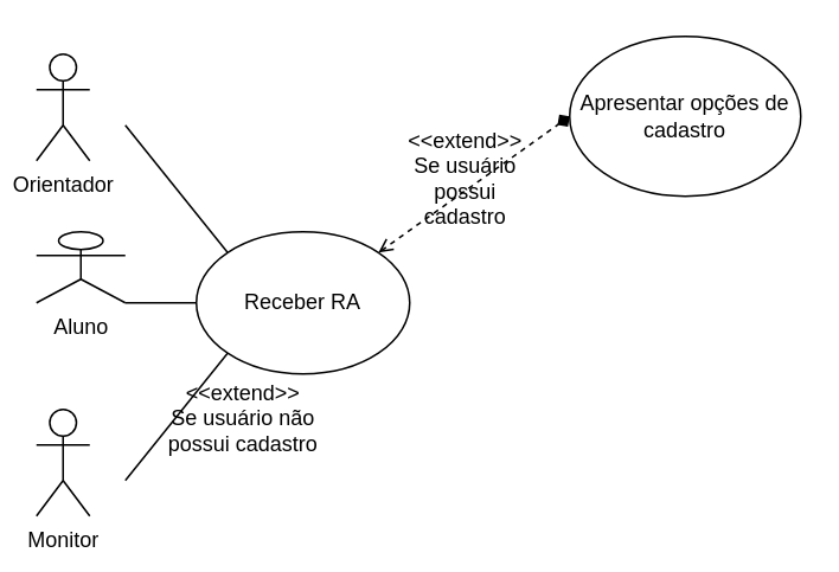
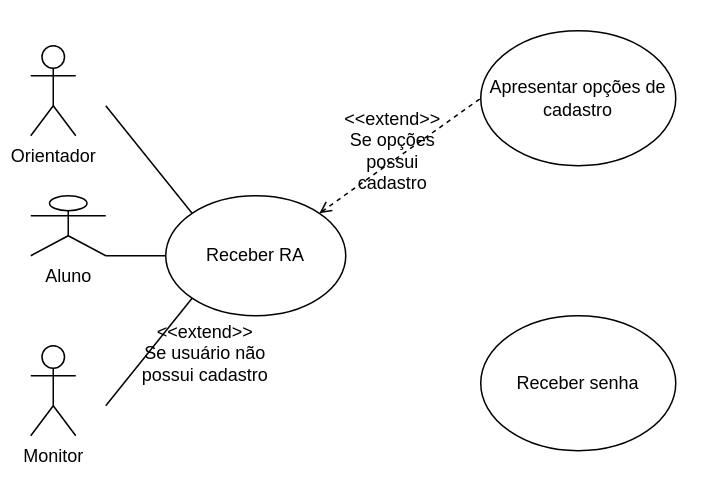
  <mxCell id="0" />
  <mxCell id="1" parent="0" />
  <mxCell id="2" value="Monitor&lt;br&gt;" style="shape=umlActor;verticalLabelPosition=bottom;verticalAlign=top;html=1;outlineConnect=0;fontFamily=Helvetica;" parent="1" vertex="1"><mxGeometry x="20" y="230" width="30" height="60" as="geometry" /></mxCell>
  <mxCell id="3" value="Aluno&lt;br&gt;" style="shape=umlActor;verticalLabelPosition=bottom;verticalAlign=top;html=1;outlineConnect=0;fontFamily=Helvetica;" vertex="1" parent="1"><mxGeometry x="20" y="130" width="50" height="40" as="geometry" /></mxCell>
  <mxCell id="4" value="Orientador&lt;br&gt;" style="shape=umlActor;verticalLabelPosition=bottom;verticalAlign=top;html=1;outlineConnect=0;" vertex="1" parent="1"><mxGeometry x="20" y="30" width="30" height="60" as="geometry" /></mxCell>
  <mxCell id="5" value="Receber RA" style="ellipse;whiteSpace=wrap;html=1;" vertex="1" parent="1"><mxGeometry x="110" y="130" width="120" height="80" as="geometry" /></mxCell>
  <mxCell id="6" value="" style="endArrow=none;html=1;exitX=0;exitY=0;exitDx=0;exitDy=0;" edge="1" parent="1" source="5"><mxGeometry width="50" height="50" relative="1" as="geometry"><mxPoint x="170" y="130" as="sourcePoint" /><mxPoint x="70" y="70" as="targetPoint" /></mxGeometry></mxCell>
  <mxCell id="7" value="" style="endArrow=none;html=1;exitX=0;exitY=0.5;exitDx=0;exitDy=0;" edge="1" parent="1" source="5"><mxGeometry width="50" height="50" relative="1" as="geometry"><mxPoint x="150" y="170" as="sourcePoint" /><mxPoint x="70" y="170" as="targetPoint" /></mxGeometry></mxCell>
  <mxCell id="8" value="" style="endArrow=none;html=1;exitX=0;exitY=1;exitDx=0;exitDy=0;" edge="1" parent="1" source="5"><mxGeometry width="50" height="50" relative="1" as="geometry"><mxPoint x="190" y="150" as="sourcePoint" /><mxPoint x="70" y="270" as="targetPoint" /></mxGeometry></mxCell>
  <mxCell id="9" value="Apresentar&amp;nbsp;opções de cadastro" style="ellipse;whiteSpace=wrap;html=1;" vertex="1" parent="1"><mxGeometry x="320" y="20" width="130" height="90" as="geometry" /></mxCell>
- <mxCell id="10" value="" style="endArrow=diamond;html=1;strokeWidth=1;entryX=0;entryY=0.5;entryDx=0;entryDy=0;dashed=1;startArrow=open;startFill=0;exitX=1;exitY=0;exitDx=0;exitDy=0;" edge="1" parent="1" source="5" target="9"><mxGeometry width="50" height="50" relative="1" as="geometry"><mxPoint x="230" y="170" as="sourcePoint" /><mxPoint x="250" y="120" as="targetPoint" /></mxGeometry></mxCell>
- <mxCell id="11" value="&amp;lt;&amp;lt;extend&amp;gt;&amp;gt;&lt;br&gt;Se usuário possui cadastro" style="text;html=1;strokeColor=none;fillColor=none;align=center;verticalAlign=middle;whiteSpace=wrap;rounded=0;" vertex="1" parent="1"><mxGeometry x="223" y="90" width="77" height="20" as="geometry" /></mxCell>
+ <mxCell id="10" value="" style="endArrow=none;html=1;strokeWidth=1;entryX=0;entryY=0.5;entryDx=0;entryDy=0;dashed=1;startArrow=open;startFill=0;exitX=1;exitY=0;exitDx=0;exitDy=0;" edge="1" parent="1" source="5" target="9"><mxGeometry width="50" height="50" relative="1" as="geometry"><mxPoint x="230" y="170" as="sourcePoint" /><mxPoint x="250" y="120" as="targetPoint" /></mxGeometry></mxCell>
+ <mxCell id="11" value="&amp;lt;&amp;lt;extend&amp;gt;&amp;gt;&lt;br&gt;Se opções possui cadastro" style="text;html=1;strokeColor=none;fillColor=none;align=center;verticalAlign=middle;whiteSpace=wrap;rounded=0;" vertex="1" parent="1"><mxGeometry x="223" y="90" width="77" height="20" as="geometry" /></mxCell>
+ <mxCell id="12" value="Receber senha" style="ellipse;whiteSpace=wrap;html=1;" vertex="1" parent="1"><mxGeometry x="320" y="210" width="130" height="90" as="geometry" /></mxCell>
  <mxCell id="13" value="&amp;lt;&amp;lt;extend&amp;gt;&amp;gt;&lt;br&gt;Se usuário não possui cadastro" style="text;html=1;strokeColor=none;fillColor=none;align=center;verticalAlign=middle;whiteSpace=wrap;rounded=0;" vertex="1" parent="1"><mxGeometry x="88" y="225" width="97" height="20" as="geometry" /></mxCell>
